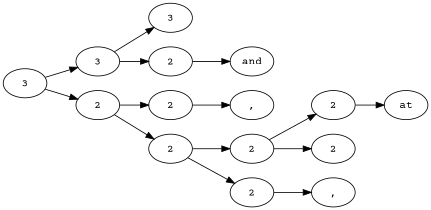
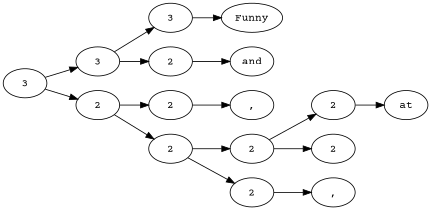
  digraph {
    fontname="Courier Prime"
    rankdir=LR
    node [fontname="Courier Prime"]
    edge [fontname="Courier Prime"]
    n1 [label=3]
    n2 [label=3]
    n3 [label=2]
    n4 [label=3]
    n5 [label=2]
    n6 [label=2]
    n7 [label=2]
+   n8 [label=Funny]
    n9 [label=and]
    n10 [label=","]
    n11 [label=2]
    n12 [label=2]
    n13 [label=2]
    n14 [label=2]
    n15 [label=","]
    n16 [label=at]
    n1 -> n2
    n1 -> n3
    n2 -> n4
    n2 -> n5
    n3 -> n6
    n3 -> n7
+   n4 -> n8
    n5 -> n9
    n6 -> n10
    n7 -> n11
    n7 -> n12
    n11 -> n13
    n11 -> n14
    n12 -> n15
    n13 -> n16
  }
